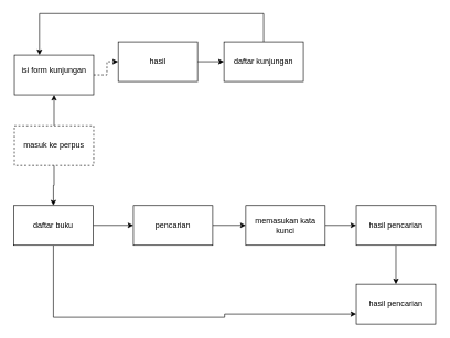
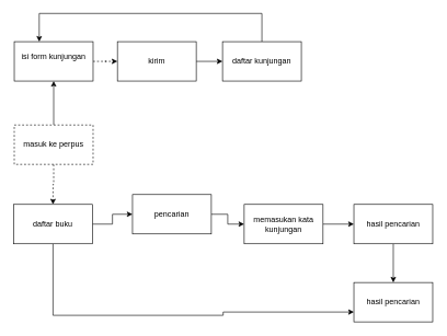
  <mxCell id="0" />
  <mxCell id="1" parent="0" />
- <mxCell id="2" style="edgeStyle=orthogonalEdgeStyle;rounded=0;orthogonalLoop=1;jettySize=auto;html=1;entryX=0.5;entryY=0;entryDx=0;entryDy=0;" edge="1" parent="1" source="4" target="9"><mxGeometry relative="1" as="geometry" /></mxCell>
+ <mxCell id="2" style="edgeStyle=orthogonalEdgeStyle;rounded=0;orthogonalLoop=1;jettySize=auto;html=1;entryX=0.5;entryY=0;entryDx=0;entryDy=0;dashed=1;" edge="1" parent="1" source="4" target="9"><mxGeometry relative="1" as="geometry" /></mxCell>
  <mxCell id="3" style="edgeStyle=orthogonalEdgeStyle;rounded=0;orthogonalLoop=1;jettySize=auto;html=1;entryX=0.5;entryY=1;entryDx=0;entryDy=0;" edge="1" parent="1" source="4" target="6"><mxGeometry relative="1" as="geometry" /></mxCell>
  <mxCell id="4" value="masuk ke perpus&lt;br&gt;" style="rounded=0;whiteSpace=wrap;html=1;dashed=1;" vertex="1" parent="1"><mxGeometry x="21" y="190" width="120" height="60" as="geometry" /></mxCell>
  <mxCell id="5" style="edgeStyle=orthogonalEdgeStyle;rounded=0;orthogonalLoop=1;jettySize=auto;html=1;entryX=0;entryY=0.5;entryDx=0;entryDy=0;dashed=1;" edge="1" parent="1" source="6" target="17"><mxGeometry relative="1" as="geometry" /></mxCell>
- <mxCell id="6" value="isi form kunjungan&lt;br&gt;&lt;br&gt;" style="rounded=0;whiteSpace=wrap;html=1;" vertex="1" parent="1"><mxGeometry x="21" y="83" width="120" height="60" as="geometry" /></mxCell>
+ <mxCell id="6" value="isi form kunjungan&lt;br&gt;&lt;br&gt;" style="rounded=0;whiteSpace=wrap;html=1;" vertex="1" parent="1"><mxGeometry x="21" y="63" width="120" height="60" as="geometry" /></mxCell>
  <mxCell id="7" style="edgeStyle=orthogonalEdgeStyle;rounded=0;orthogonalLoop=1;jettySize=auto;html=1;" edge="1" parent="1" source="9" target="11"><mxGeometry relative="1" as="geometry" /></mxCell>
  <mxCell id="8" style="edgeStyle=orthogonalEdgeStyle;rounded=0;orthogonalLoop=1;jettySize=auto;html=1;entryX=0;entryY=0.75;entryDx=0;entryDy=0;" edge="1" parent="1" source="9" target="20"><mxGeometry relative="1" as="geometry"><mxPoint x="518" y="460" as="targetPoint" /><Array as="points"><mxPoint x="80" y="480" /><mxPoint x="339" y="480" /><mxPoint x="339" y="475" /></Array></mxGeometry></mxCell>
  <mxCell id="9" value="daftar buku&lt;br&gt;" style="rounded=0;whiteSpace=wrap;html=1;" vertex="1" parent="1"><mxGeometry x="20" y="311" width="120" height="60" as="geometry" /></mxCell>
  <mxCell id="10" style="edgeStyle=orthogonalEdgeStyle;rounded=0;orthogonalLoop=1;jettySize=auto;html=1;" edge="1" parent="1" source="11" target="13"><mxGeometry relative="1" as="geometry" /></mxCell>
- <mxCell id="11" value="pencarian&lt;br&gt;" style="rounded=0;whiteSpace=wrap;html=1;" vertex="1" parent="1"><mxGeometry x="201" y="311" width="120" height="60" as="geometry" /></mxCell>
+ <mxCell id="11" value="pencarian&lt;br&gt;" style="rounded=0;whiteSpace=wrap;html=1;" vertex="1" parent="1"><mxGeometry x="201" y="296" width="120" height="60" as="geometry" /></mxCell>
  <mxCell id="12" style="edgeStyle=orthogonalEdgeStyle;rounded=0;orthogonalLoop=1;jettySize=auto;html=1;entryX=0;entryY=0.5;entryDx=0;entryDy=0;" edge="1" parent="1" source="13" target="15"><mxGeometry relative="1" as="geometry" /></mxCell>
- <mxCell id="13" value="memasukan kata kunci&lt;br&gt;" style="rounded=0;whiteSpace=wrap;html=1;" vertex="1" parent="1"><mxGeometry x="371" y="311" width="120" height="60" as="geometry" /></mxCell>
+ <mxCell id="13" value="memasukan kata kunjungan&lt;br&gt;" style="rounded=0;whiteSpace=wrap;html=1;" vertex="1" parent="1"><mxGeometry x="371" y="311" width="120" height="60" as="geometry" /></mxCell>
  <mxCell id="14" style="edgeStyle=orthogonalEdgeStyle;rounded=0;orthogonalLoop=1;jettySize=auto;html=1;entryX=0.5;entryY=0;entryDx=0;entryDy=0;" edge="1" parent="1" source="15" target="20"><mxGeometry relative="1" as="geometry" /></mxCell>
  <mxCell id="15" value="hasil pencarian&lt;br&gt;" style="rounded=0;whiteSpace=wrap;html=1;" vertex="1" parent="1"><mxGeometry x="538" y="311" width="120" height="60" as="geometry" /></mxCell>
  <mxCell id="16" style="edgeStyle=orthogonalEdgeStyle;rounded=0;orthogonalLoop=1;jettySize=auto;html=1;entryX=0;entryY=0.5;entryDx=0;entryDy=0;" edge="1" parent="1" source="17" target="19"><mxGeometry relative="1" as="geometry" /></mxCell>
- <mxCell id="17" value="hasil" style="rounded=0;whiteSpace=wrap;html=1;" vertex="1" parent="1"><mxGeometry x="178" y="63" width="120" height="60" as="geometry" /></mxCell>
+ <mxCell id="17" value="kirim" style="rounded=0;whiteSpace=wrap;html=1;" vertex="1" parent="1"><mxGeometry x="178" y="63" width="120" height="60" as="geometry" /></mxCell>
  <mxCell id="18" style="edgeStyle=orthogonalEdgeStyle;rounded=0;orthogonalLoop=1;jettySize=auto;html=1;" edge="1" parent="1" source="19" target="6"><mxGeometry relative="1" as="geometry"><mxPoint x="59.026" y="40" as="targetPoint" /><Array as="points"><mxPoint x="398" y="20" /><mxPoint x="59" y="20" /></Array></mxGeometry></mxCell>
  <mxCell id="19" value="daftar kunjungan&lt;br&gt;" style="rounded=0;whiteSpace=wrap;html=1;" vertex="1" parent="1"><mxGeometry x="338" y="63" width="120" height="60" as="geometry" /></mxCell>
  <mxCell id="20" value="hasil pencarian&lt;br&gt;" style="rounded=0;whiteSpace=wrap;html=1;" vertex="1" parent="1"><mxGeometry x="538" y="430" width="120" height="60" as="geometry" /></mxCell>
